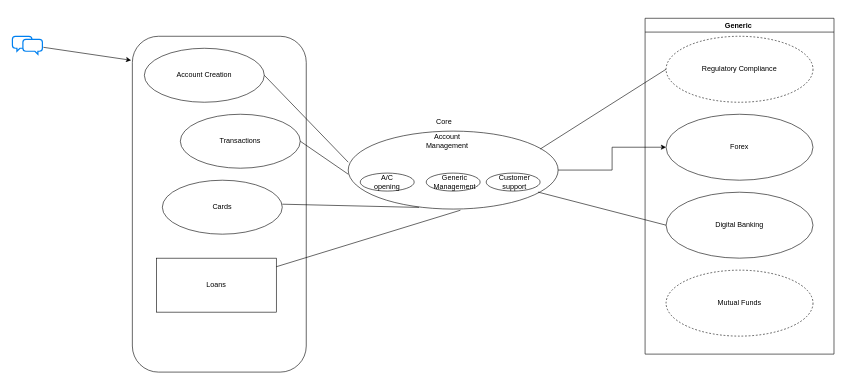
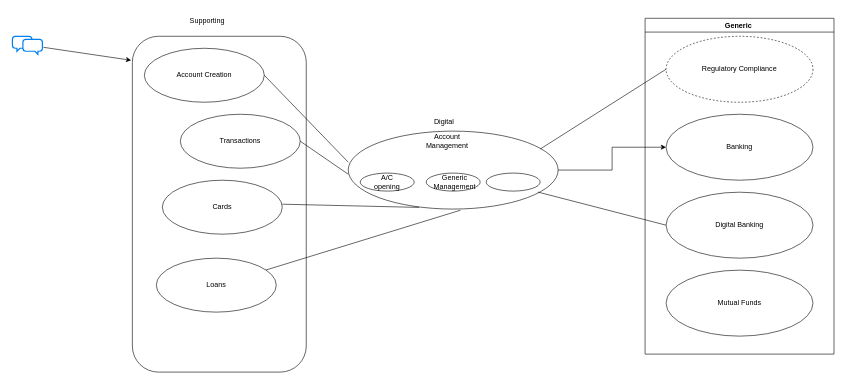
  <mxCell id="0" />
  <mxCell id="1" parent="0" />
  <mxCell id="2" style="edgeStyle=orthogonalEdgeStyle;rounded=0;orthogonalLoop=1;jettySize=auto;html=1;" edge="1" parent="1" source="3" target="29"><mxGeometry relative="1" as="geometry" /></mxCell>
  <mxCell id="3" value="" style="ellipse;whiteSpace=wrap;html=1;" vertex="1" parent="1"><mxGeometry x="580" y="218.125" width="350" height="130" as="geometry" /></mxCell>
  <mxCell id="4" value="" style="rounded=1;whiteSpace=wrap;html=1;" vertex="1" parent="1"><mxGeometry x="220" y="60" width="290" height="560" as="geometry" /></mxCell>
  <mxCell id="5" value="" style="html=1;verticalLabelPosition=bottom;align=center;labelBackgroundColor=#ffffff;verticalAlign=top;strokeWidth=2;strokeColor=#0080F0;shadow=0;dashed=0;shape=mxgraph.ios7.icons.chat;" vertex="1" parent="1"><mxGeometry x="20" y="60" width="50" height="30" as="geometry" /></mxCell>
  <mxCell id="6" value="" style="group;movable=1;resizable=1;rotatable=1;deletable=1;editable=1;locked=0;connectable=1;" vertex="1" connectable="0" parent="1"><mxGeometry x="570" y="210" width="350" height="138.125" as="geometry" /></mxCell>
  <mxCell id="7" value="" style="group" vertex="1" connectable="0" parent="6"><mxGeometry y="8.125" width="350" height="130" as="geometry" /></mxCell>
  <mxCell id="8" value="Account Management" style="text;html=1;align=center;verticalAlign=middle;whiteSpace=wrap;rounded=0;" vertex="1" parent="7"><mxGeometry x="120" y="1.88" width="110" height="28.13" as="geometry" /></mxCell>
  <mxCell id="9" value="" style="ellipse;whiteSpace=wrap;html=1;" vertex="1" parent="7"><mxGeometry x="30" y="70" width="90" height="30.01" as="geometry" /></mxCell>
  <mxCell id="10" value="" style="ellipse;whiteSpace=wrap;html=1;" vertex="1" parent="7"><mxGeometry x="140" y="70" width="90" height="30.01" as="geometry" /></mxCell>
  <mxCell id="11" value="" style="ellipse;whiteSpace=wrap;html=1;" vertex="1" parent="7"><mxGeometry x="240" y="70" width="90" height="30.01" as="geometry" /></mxCell>
  <mxCell id="12" value="A/C opening" style="text;html=1;align=center;verticalAlign=middle;whiteSpace=wrap;rounded=0;" vertex="1" parent="7"><mxGeometry x="45" y="70.005" width="60" height="30" as="geometry" /></mxCell>
  <mxCell id="13" value="Generic Management" style="text;html=1;align=center;verticalAlign=middle;whiteSpace=wrap;rounded=0;" vertex="1" parent="7"><mxGeometry x="155" y="69.99" width="65" height="30.01" as="geometry" /></mxCell>
- <mxCell id="14" value="Customer support" style="text;html=1;align=center;verticalAlign=middle;whiteSpace=wrap;rounded=0;" vertex="1" parent="7"><mxGeometry x="255" y="69.99" width="65" height="30.01" as="geometry" /></mxCell>
  <mxCell id="15" value="" style="endArrow=none;html=1;rounded=0;entryX=0;entryY=0.5;entryDx=0;entryDy=0;" edge="1" parent="7" target="28"><mxGeometry width="50" height="50" relative="1" as="geometry"><mxPoint x="330" y="30.015" as="sourcePoint" /><mxPoint x="380" y="-19.985" as="targetPoint" /></mxGeometry></mxCell>
- <mxCell id="16" value="Core" style="text;html=1;align=center;verticalAlign=middle;whiteSpace=wrap;rounded=0;" vertex="1" parent="1"><mxGeometry x="710" y="188.13" width="60" height="30" as="geometry" /></mxCell>
+ <mxCell id="16" value="Digital" style="text;html=1;align=center;verticalAlign=middle;whiteSpace=wrap;rounded=0;" vertex="1" parent="1"><mxGeometry x="710" y="188.13" width="60" height="30" as="geometry" /></mxCell>
  <mxCell id="17" value="" style="ellipse;whiteSpace=wrap;html=1;" vertex="1" parent="1"><mxGeometry x="240" y="80" width="200" height="90" as="geometry" /></mxCell>
+ <mxCell id="18" value="Supporting" style="text;html=1;align=center;verticalAlign=middle;whiteSpace=wrap;rounded=0;" vertex="1" parent="1"><mxGeometry x="270" y="20" width="150" height="30" as="geometry" /></mxCell>
  <mxCell id="19" value="Account Creation" style="text;html=1;align=center;verticalAlign=middle;whiteSpace=wrap;rounded=0;" vertex="1" parent="1"><mxGeometry x="270" y="110" width="140" height="30" as="geometry" /></mxCell>
  <mxCell id="20" value="Account Creation" style="text;html=1;align=center;verticalAlign=middle;whiteSpace=wrap;rounded=0;" vertex="1" parent="1"><mxGeometry x="330" y="200" width="140" height="30" as="geometry" /></mxCell>
  <mxCell id="21" value="Transactions" style="ellipse;whiteSpace=wrap;html=1;" vertex="1" parent="1"><mxGeometry x="300" y="190" width="200" height="90" as="geometry" /></mxCell>
  <mxCell id="22" value="Cards" style="ellipse;whiteSpace=wrap;html=1;" vertex="1" parent="1"><mxGeometry x="270" y="300" width="200" height="90" as="geometry" /></mxCell>
  <mxCell id="23" value="" style="endArrow=none;html=1;rounded=0;exitX=1;exitY=0.5;exitDx=0;exitDy=0;entryX=0;entryY=0.399;entryDx=0;entryDy=0;entryPerimeter=0;" edge="1" parent="1" source="17" target="3"><mxGeometry width="50" height="50" relative="1" as="geometry"><mxPoint x="560" y="230" as="sourcePoint" /><mxPoint x="610" y="180" as="targetPoint" /></mxGeometry></mxCell>
  <mxCell id="24" value="" style="endArrow=none;html=1;rounded=0;exitX=1;exitY=0.5;exitDx=0;exitDy=0;" edge="1" parent="1" source="21"><mxGeometry width="50" height="50" relative="1" as="geometry"><mxPoint x="560" y="230" as="sourcePoint" /><mxPoint x="580" y="290" as="targetPoint" /></mxGeometry></mxCell>
  <mxCell id="25" value="" style="endArrow=none;html=1;rounded=0;entryX=0.366;entryY=0.98;entryDx=0;entryDy=0;entryPerimeter=0;" edge="1" parent="1" target="6"><mxGeometry width="50" height="50" relative="1" as="geometry"><mxPoint x="470" y="340" as="sourcePoint" /><mxPoint x="520" y="290" as="targetPoint" /></mxGeometry></mxCell>
  <mxCell id="26" value="" style="endArrow=classic;html=1;rounded=0;exitX=1.033;exitY=0.613;exitDx=0;exitDy=0;exitPerimeter=0;" edge="1" parent="1" source="5"><mxGeometry width="50" height="50" relative="1" as="geometry"><mxPoint x="30" y="140" as="sourcePoint" /><mxPoint x="218" y="100" as="targetPoint" /></mxGeometry></mxCell>
  <mxCell id="27" value="Generic&amp;nbsp;" style="swimlane;whiteSpace=wrap;html=1;" vertex="1" parent="1"><mxGeometry x="1075" y="30" width="315" height="560" as="geometry" /></mxCell>
  <mxCell id="28" value="Regulatory Compliance" style="ellipse;whiteSpace=wrap;html=1;dashed=1;" vertex="1" parent="27"><mxGeometry x="35" y="30" width="245" height="110" as="geometry" /></mxCell>
- <mxCell id="29" value="Forex" style="ellipse;whiteSpace=wrap;html=1;" vertex="1" parent="27"><mxGeometry x="35" y="160" width="245" height="110" as="geometry" /></mxCell>
+ <mxCell id="29" value="Banking" style="ellipse;whiteSpace=wrap;html=1;" vertex="1" parent="27"><mxGeometry x="35" y="160" width="245" height="110" as="geometry" /></mxCell>
  <mxCell id="30" value="Digital Banking" style="ellipse;whiteSpace=wrap;html=1;" vertex="1" parent="27"><mxGeometry x="35" y="290" width="245" height="110" as="geometry" /></mxCell>
- <mxCell id="31" value="Mutual Funds" style="ellipse;whiteSpace=wrap;html=1;dashed=1;" vertex="1" parent="27"><mxGeometry x="35" y="420" width="245" height="110" as="geometry" /></mxCell>
+ <mxCell id="31" value="Mutual Funds" style="ellipse;whiteSpace=wrap;html=1;" vertex="1" parent="27"><mxGeometry x="35" y="420" width="245" height="110" as="geometry" /></mxCell>
  <mxCell id="32" value="" style="endArrow=none;html=1;rounded=0;exitX=0.904;exitY=0.782;exitDx=0;exitDy=0;exitPerimeter=0;entryX=0;entryY=0.5;entryDx=0;entryDy=0;" edge="1" parent="1" source="3" target="30"><mxGeometry width="50" height="50" relative="1" as="geometry"><mxPoint x="920" y="390" as="sourcePoint" /><mxPoint x="970" y="340" as="targetPoint" /></mxGeometry></mxCell>
- <mxCell id="33" value="Loans" style="whiteSpace=wrap;html=1;rounded=0;" vertex="1" parent="1"><mxGeometry x="260" y="430" width="200" height="90" as="geometry" /></mxCell>
+ <mxCell id="33" value="Loans" style="ellipse;whiteSpace=wrap;html=1;" vertex="1" parent="1"><mxGeometry x="260" y="430" width="200" height="90" as="geometry" /></mxCell>
  <mxCell id="34" value="" style="endArrow=none;html=1;rounded=0;entryX=0.563;entryY=1.014;entryDx=0;entryDy=0;entryPerimeter=0;" edge="1" parent="1" source="33" target="6"><mxGeometry width="50" height="50" relative="1" as="geometry"><mxPoint x="740" y="410" as="sourcePoint" /><mxPoint x="790" y="360" as="targetPoint" /></mxGeometry></mxCell>
